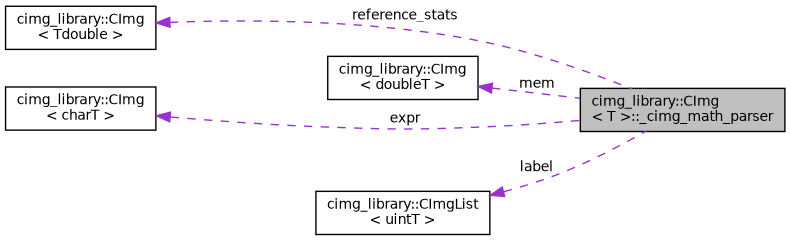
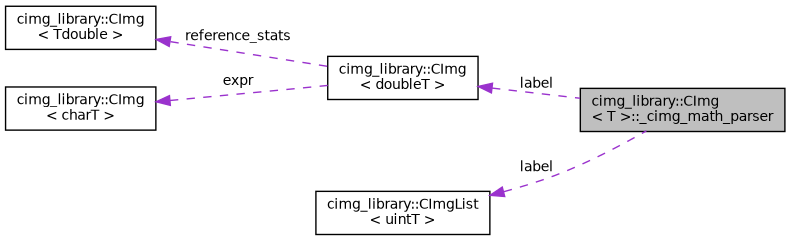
  digraph {
    rankdir=LR
    node [color=black fillcolor=white fontname=Helvetica fontsize=10 shape=record style=filled]
    edge [color=darkorchid3 dir=back fontname=Helvetica fontsize=10 labelfontname=Helvetica labelfontsize=10 style=dashed]
    n1 [fillcolor=grey75 fontcolor=black height=0.2 label="cimg_library::CImg\l\< T \>::_cimg_math_parser" width=0.4]
    n2 [height=0.2 label="cimg_library::CImg\l\< Tdouble \>" width=0.4]
    n3 [height=0.2 label="cimg_library::CImg\l\< charT \>" width=0.4]
    n4 [height=0.2 label="cimg_library::CImg\l\< doubleT \>" width=0.4]
    n5 [height=0.2 label="cimg_library::CImgList\l\< uintT \>" width=0.4]
-   n2 -> n1 [label=" reference_stats"]
-   n3 -> n1 [label=" expr"]
-   n4 -> n1 [label=" mem"]
+   n2 -> n4 [label=" reference_stats"]
+   n3 -> n4 [label=" expr"]
+   n4 -> n1 [label=" label"]
    n5 -> n1 [label=" label"]
  }
